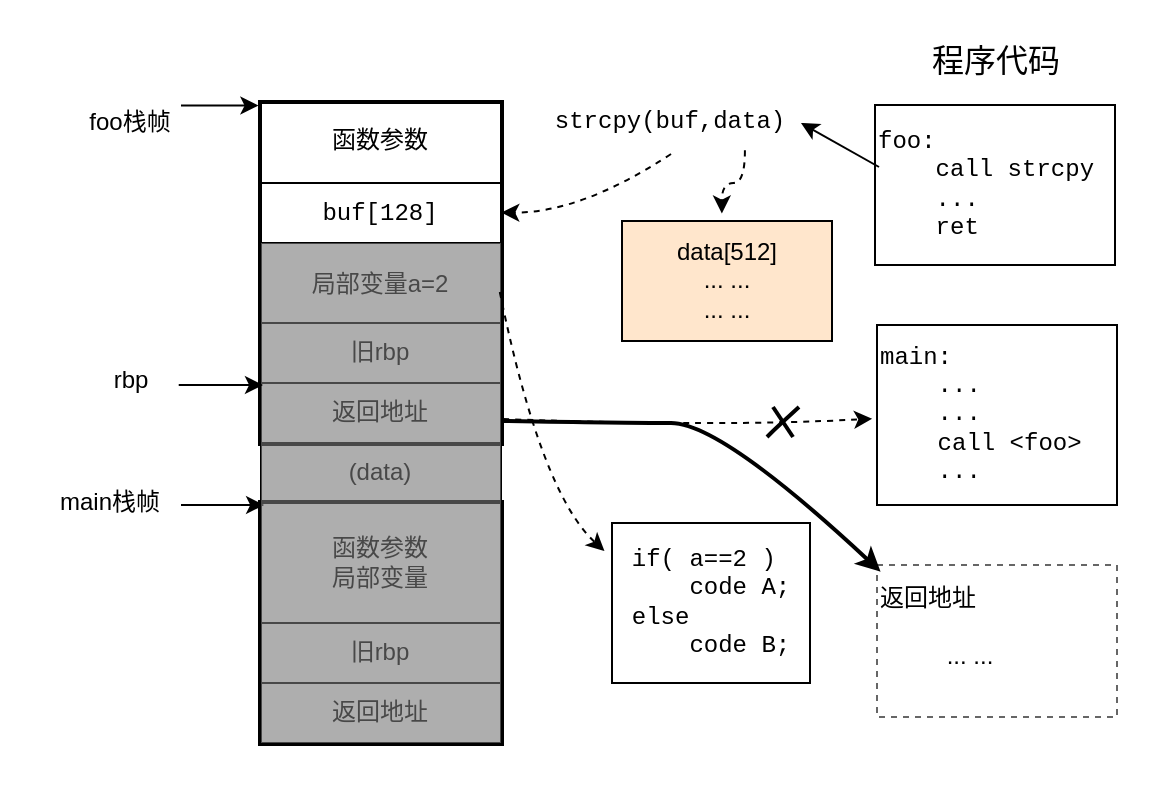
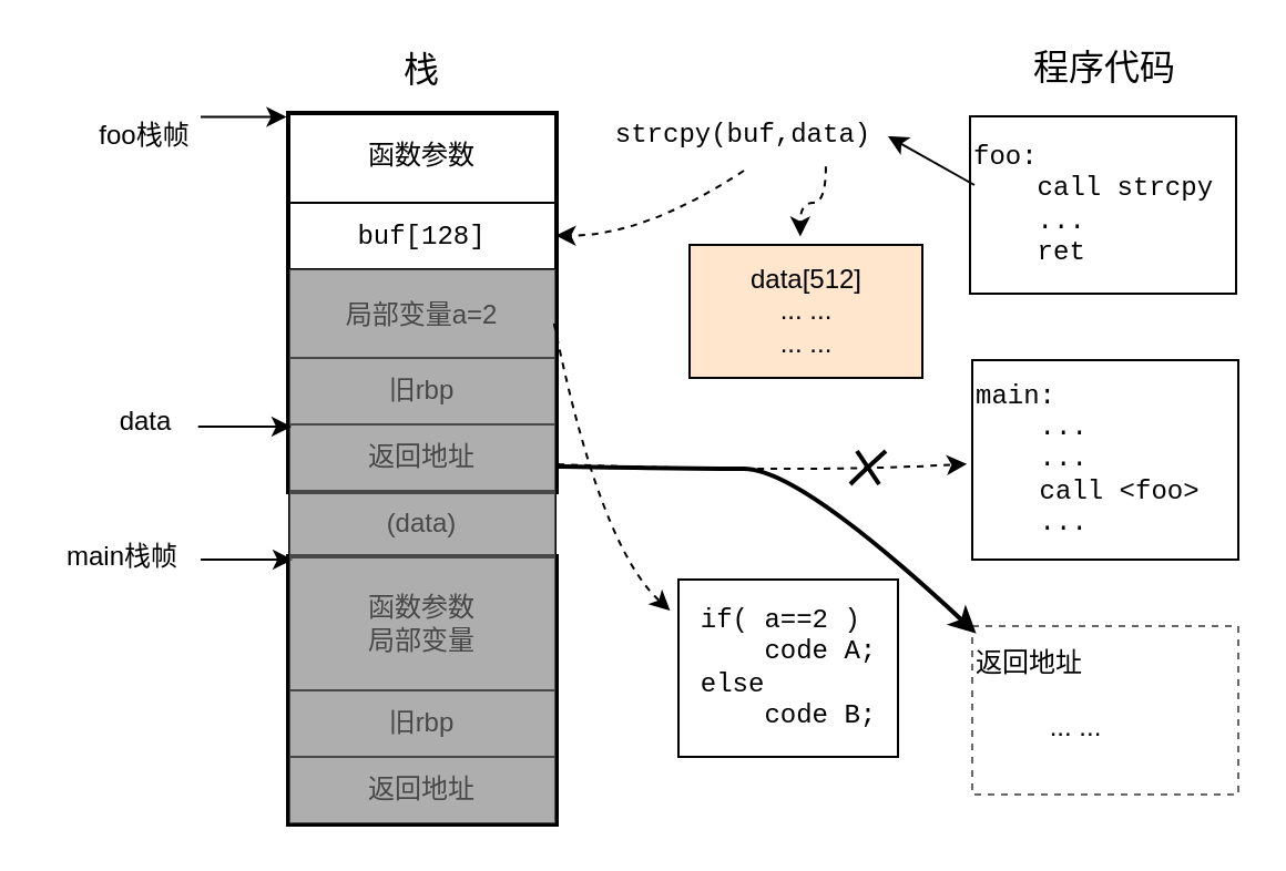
  <mxCell id="0" />
  <mxCell id="1" parent="0" />
  <mxCell id="2" value="(data)" style="rounded=0;whiteSpace=wrap;html=1;" vertex="1" parent="1"><mxGeometry x="130" y="221" width="120" height="30" as="geometry" /></mxCell>
  <mxCell id="3" value="" style="rounded=0;whiteSpace=wrap;html=1;strokeWidth=3;" vertex="1" parent="1"><mxGeometry x="130" y="51" width="120" height="170" as="geometry" /></mxCell>
  <mxCell id="4" value="旧rbp" style="rounded=0;whiteSpace=wrap;html=1;" vertex="1" parent="1"><mxGeometry x="130" y="161" width="120" height="30" as="geometry" /></mxCell>
  <mxCell id="5" value="返回地址" style="rounded=0;whiteSpace=wrap;html=1;" vertex="1" parent="1"><mxGeometry x="130" y="191" width="120" height="30" as="geometry" /></mxCell>
  <mxCell id="6" value="&lt;div&gt;函数参数&lt;/div&gt;&lt;div&gt;&lt;br&gt;&lt;/div&gt;&lt;div&gt;&lt;br&gt;&lt;/div&gt;&lt;div&gt;&lt;br&gt;&lt;/div&gt;&lt;div&gt;&lt;br&gt;&lt;/div&gt;&lt;div&gt;局部变量a=2&lt;/div&gt;" style="rounded=0;whiteSpace=wrap;html=1;" vertex="1" parent="1"><mxGeometry x="130" y="51" width="120" height="110" as="geometry" /></mxCell>
  <mxCell id="7" value="" style="rounded=0;whiteSpace=wrap;html=1;strokeWidth=3;" vertex="1" parent="1"><mxGeometry x="130" y="251" width="120" height="120" as="geometry" /></mxCell>
  <mxCell id="8" value="旧rbp" style="rounded=0;whiteSpace=wrap;html=1;" vertex="1" parent="1"><mxGeometry x="130" y="311" width="120" height="30" as="geometry" /></mxCell>
  <mxCell id="9" value="返回地址" style="rounded=0;whiteSpace=wrap;html=1;" vertex="1" parent="1"><mxGeometry x="130" y="341" width="120" height="30" as="geometry" /></mxCell>
  <mxCell id="10" value="&lt;div&gt;函数参数&lt;/div&gt;&lt;div&gt;局部变量&lt;/div&gt;" style="rounded=0;whiteSpace=wrap;html=1;" vertex="1" parent="1"><mxGeometry x="130" y="251" width="120" height="60" as="geometry" /></mxCell>
  <mxCell id="11" value="" style="edgeStyle=orthogonalEdgeStyle;rounded=0;orthogonalLoop=1;jettySize=auto;html=1;entryX=-0.011;entryY=0.031;entryDx=0;entryDy=0;entryPerimeter=0;" edge="1" parent="1"><mxGeometry relative="1" as="geometry"><mxPoint x="90" y="52.286" as="sourcePoint" /><mxPoint x="128.714" y="52.286" as="targetPoint" /><Array as="points"><mxPoint x="100" y="52" /><mxPoint x="100" y="52" /></Array></mxGeometry></mxCell>
+ <mxCell id="12" value="栈" style="text;html=1;strokeColor=none;fillColor=none;align=center;verticalAlign=middle;whiteSpace=wrap;rounded=0;fontSize=16;" vertex="1" parent="1"><mxGeometry x="154.5" y="21" width="70" height="20" as="geometry" /></mxCell>
  <mxCell id="13" value="" style="edgeStyle=orthogonalEdgeStyle;rounded=0;orthogonalLoop=1;jettySize=auto;html=1;entryX=0.013;entryY=0.017;entryDx=0;entryDy=0;entryPerimeter=0;" edge="1" parent="1" source="14" target="10"><mxGeometry relative="1" as="geometry"><Array as="points"><mxPoint x="100" y="252" /><mxPoint x="100" y="252" /></Array></mxGeometry></mxCell>
  <mxCell id="14" value="main栈帧" style="text;html=1;strokeColor=none;fillColor=none;align=center;verticalAlign=middle;whiteSpace=wrap;rounded=0;" vertex="1" parent="1"><mxGeometry x="20" y="241" width="70" height="20" as="geometry" /></mxCell>
  <mxCell id="15" value="&lt;p&gt;&lt;font style=&quot;font-size: 12px&quot; face=&quot;Courier New&quot;&gt;buf[128]&lt;/font&gt;&lt;/p&gt;" style="rounded=0;whiteSpace=wrap;html=1;strokeWidth=1;" vertex="1" parent="1"><mxGeometry x="130" y="91" width="120" height="30" as="geometry" /></mxCell>
  <mxCell id="16" value="&lt;div align=&quot;center&quot;&gt;data[512]&lt;br&gt;&lt;/div&gt;&lt;div align=&quot;center&quot;&gt;... ...&lt;/div&gt;&lt;div align=&quot;center&quot;&gt;... ...&lt;br&gt;&lt;/div&gt;" style="rounded=0;whiteSpace=wrap;html=1;strokeWidth=1;fillColor=#ffe6cc;" vertex="1" parent="1"><mxGeometry x="310.5" y="110" width="105" height="60" as="geometry" /></mxCell>
  <mxCell id="17" value="" style="edgeStyle=orthogonalEdgeStyle;rounded=0;orthogonalLoop=1;jettySize=auto;html=1;entryX=0.496;entryY=-0.06;entryDx=0;entryDy=0;entryPerimeter=0;dashed=1;curved=1;exitX=0.836;exitY=0.941;exitDx=0;exitDy=0;exitPerimeter=0;" edge="1" parent="1" source="19"><mxGeometry relative="1" as="geometry"><mxPoint x="360.429" y="106.286" as="targetPoint" /><Array as="points"><mxPoint x="372" y="91" /><mxPoint x="360" y="91" /></Array><mxPoint x="360" y="61.286" as="sourcePoint" /></mxGeometry></mxCell>
  <mxCell id="18" value="" style="rounded=0;whiteSpace=wrap;html=1;dashed=1;strokeWidth=1;fillColor=#787878;strokeColor=none;glass=0;textOpacity=30;shadow=0;comic=0;opacity=60;" vertex="1" parent="1"><mxGeometry x="130" y="121" width="120" height="250" as="geometry" /></mxCell>
  <mxCell id="19" value="strcpy(buf,data)" style="text;html=1;strokeColor=none;fillColor=none;align=center;verticalAlign=middle;whiteSpace=wrap;rounded=0;fontFamily=Courier New;" vertex="1" parent="1"><mxGeometry x="280" y="45.5" width="110" height="31" as="geometry" /></mxCell>
  <mxCell id="20" value="&lt;div align=&quot;left&quot;&gt;if( a==2 )&lt;/div&gt;&lt;div align=&quot;left&quot;&gt;&amp;nbsp;&amp;nbsp;&amp;nbsp; code A;&lt;br&gt;&lt;/div&gt;&lt;div align=&quot;left&quot;&gt;else&lt;/div&gt;&lt;div align=&quot;left&quot;&gt;&amp;nbsp;&amp;nbsp;&amp;nbsp; code B;&lt;br&gt;&lt;/div&gt;" style="text;html=1;strokeColor=#000000;fillColor=none;align=center;verticalAlign=middle;whiteSpace=wrap;rounded=0;fontFamily=Courier New;" vertex="1" parent="1"><mxGeometry x="305.5" y="261" width="99" height="80" as="geometry" /></mxCell>
  <mxCell id="21" value="&lt;div&gt;foo:&lt;/div&gt;&lt;div&gt;&amp;nbsp;&amp;nbsp;&amp;nbsp; call strcpy&lt;/div&gt;&lt;div&gt;&amp;nbsp;&amp;nbsp;&amp;nbsp; ...&lt;br&gt;&lt;/div&gt;&lt;div&gt;&amp;nbsp;&amp;nbsp;&amp;nbsp; ret&lt;/div&gt;" style="rounded=0;whiteSpace=wrap;html=1;strokeWidth=1;align=left;fontFamily=Courier New;" vertex="1" parent="1"><mxGeometry x="437" y="52" width="120" height="80" as="geometry" /></mxCell>
  <mxCell id="22" value="&lt;div&gt;main:&lt;/div&gt;&lt;div&gt;&amp;nbsp;&amp;nbsp;&amp;nbsp; ...&lt;br&gt;&lt;/div&gt;&lt;div&gt;&amp;nbsp;&amp;nbsp;&amp;nbsp; ...&lt;br&gt;&lt;/div&gt;&lt;div&gt;&amp;nbsp;&amp;nbsp;&amp;nbsp; call &amp;lt;foo&amp;gt;&lt;br&gt;&lt;/div&gt;&lt;div&gt;&amp;nbsp;&amp;nbsp;&amp;nbsp; ...&lt;br&gt;&lt;/div&gt;" style="rounded=0;whiteSpace=wrap;html=1;strokeWidth=1;align=left;fontFamily=Courier New;" vertex="1" parent="1"><mxGeometry x="438" y="162" width="120" height="90" as="geometry" /></mxCell>
  <mxCell id="23" value="" style="endArrow=classic;html=1;fontFamily=Courier New;" edge="1" parent="1"><mxGeometry width="50" height="50" relative="1" as="geometry"><mxPoint x="439" y="83" as="sourcePoint" /><mxPoint x="400" y="61" as="targetPoint" /></mxGeometry></mxCell>
- <mxCell id="24" value="rbp" style="text;html=1;strokeColor=none;fillColor=none;align=center;verticalAlign=middle;whiteSpace=wrap;rounded=0;" vertex="1" parent="1"><mxGeometry x="38" y="180" width="55" height="20" as="geometry" /></mxCell>
+ <mxCell id="24" value="data" style="text;html=1;strokeColor=none;fillColor=none;align=center;verticalAlign=middle;whiteSpace=wrap;rounded=0;" vertex="1" parent="1"><mxGeometry x="38" y="180" width="55" height="20" as="geometry" /></mxCell>
  <mxCell id="25" value="" style="edgeStyle=orthogonalEdgeStyle;rounded=0;orthogonalLoop=1;jettySize=auto;html=1;exitX=1;exitY=0.5;exitDx=0;exitDy=0;" edge="1" parent="1"><mxGeometry relative="1" as="geometry"><mxPoint x="131" y="192" as="targetPoint" /><Array as="points"><mxPoint x="131" y="192" /></Array><mxPoint x="88.857" y="192" as="sourcePoint" /></mxGeometry></mxCell>
  <mxCell id="26" value="" style="curved=1;endArrow=classic;html=1;fontFamily=Courier New;entryX=1;entryY=0.25;entryDx=0;entryDy=0;dashed=1;exitX=0.5;exitY=1;exitDx=0;exitDy=0;" edge="1" parent="1" source="19"><mxGeometry width="50" height="50" relative="1" as="geometry"><mxPoint x="330" y="61" as="sourcePoint" /><mxPoint x="250.143" y="105.786" as="targetPoint" /><Array as="points"><mxPoint x="290" y="106" /></Array></mxGeometry></mxCell>
  <mxCell id="27" value="" style="curved=1;endArrow=classic;html=1;fontFamily=Courier New;entryX=-0.012;entryY=0.817;entryDx=0;entryDy=0;dashed=1;entryPerimeter=0;" edge="1" parent="1"><mxGeometry width="50" height="50" relative="1" as="geometry"><mxPoint x="251" y="209" as="sourcePoint" /><mxPoint x="435.552" y="208.828" as="targetPoint" /><Array as="points"><mxPoint x="360" y="213" /></Array></mxGeometry></mxCell>
  <mxCell id="28" value="" style="endArrow=none;html=1;fontFamily=Courier New;strokeWidth=2;" edge="1" parent="1"><mxGeometry width="50" height="50" relative="1" as="geometry"><mxPoint x="383" y="218" as="sourcePoint" /><mxPoint x="399" y="203" as="targetPoint" /><Array as="points"><mxPoint x="387" y="214" /></Array></mxGeometry></mxCell>
  <mxCell id="29" value="" style="endArrow=none;html=1;fontFamily=Courier New;strokeWidth=2;" edge="1" parent="1"><mxGeometry width="50" height="50" relative="1" as="geometry"><mxPoint x="396" y="218" as="sourcePoint" /><mxPoint x="386" y="203" as="targetPoint" /></mxGeometry></mxCell>
  <mxCell id="30" value="" style="curved=1;endArrow=classic;html=1;fontFamily=Courier New;dashed=1;exitX=0.995;exitY=0.098;exitDx=0;exitDy=0;exitPerimeter=0;entryX=-0.038;entryY=0.175;entryDx=0;entryDy=0;entryPerimeter=0;" edge="1" parent="1" source="18" target="20"><mxGeometry width="50" height="50" relative="1" as="geometry"><mxPoint x="260.724" y="217.448" as="sourcePoint" /><mxPoint x="310" y="281" as="targetPoint" /><Array as="points"><mxPoint x="270" y="246" /></Array></mxGeometry></mxCell>
  <mxCell id="31" value="&lt;div&gt;返回地址&lt;/div&gt;&lt;div&gt;&lt;br&gt;&lt;/div&gt;&lt;div&gt;&amp;nbsp;&amp;nbsp;&amp;nbsp;&amp;nbsp;&amp;nbsp;&amp;nbsp;&amp;nbsp;&amp;nbsp;&amp;nbsp; ... ...&lt;/div&gt;&lt;div&gt;&lt;br&gt;&lt;/div&gt;" style="rounded=0;whiteSpace=wrap;html=1;shadow=0;glass=0;dashed=1;comic=0;strokeColor=#000000;strokeWidth=1;fillColor=none;fontFamily=Helvetica;opacity=60;align=left;" vertex="1" parent="1"><mxGeometry x="438" y="282" width="120" height="76" as="geometry" /></mxCell>
  <mxCell id="32" value="" style="curved=1;endArrow=classic;html=1;fontFamily=Courier New;entryX=0.015;entryY=0.044;entryDx=0;entryDy=0;exitX=1.008;exitY=0.346;exitDx=0;exitDy=0;exitPerimeter=0;strokeWidth=2;entryPerimeter=0;" edge="1" parent="1" target="31"><mxGeometry width="50" height="50" relative="1" as="geometry"><mxPoint x="250.224" y="209.948" as="sourcePoint" /><mxPoint x="459.69" y="252.897" as="targetPoint" /><Array as="points"><mxPoint x="310" y="211" /><mxPoint x="360" y="211" /></Array></mxGeometry></mxCell>
  <mxCell id="33" value="foo栈帧" style="text;html=1;strokeColor=none;fillColor=none;align=center;verticalAlign=middle;whiteSpace=wrap;rounded=0;" vertex="1" parent="1"><mxGeometry x="30" y="51" width="70" height="20" as="geometry" /></mxCell>
  <mxCell id="34" value="程序代码" style="text;html=1;strokeColor=none;fillColor=none;align=center;verticalAlign=middle;whiteSpace=wrap;rounded=0;fontSize=16;" vertex="1" parent="1"><mxGeometry x="463" y="20" width="70" height="20" as="geometry" /></mxCell>
